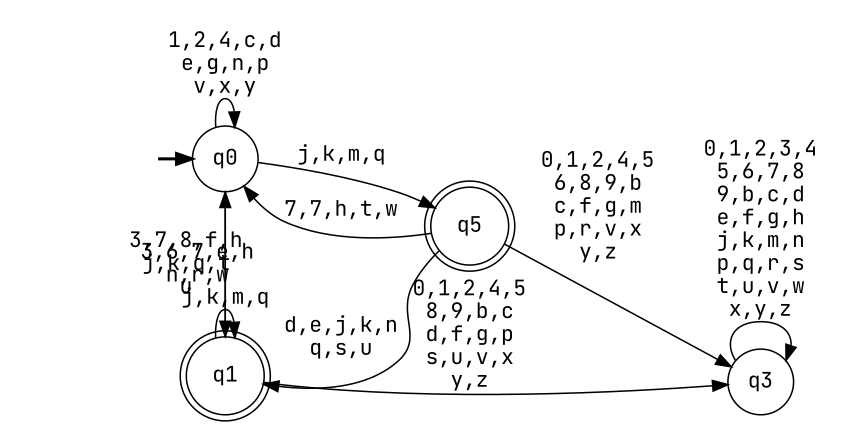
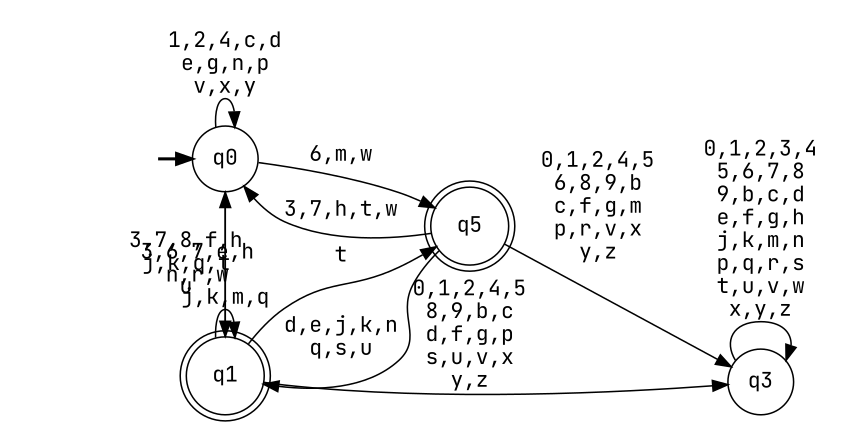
  digraph {
    fontname="JetBrains Mono"
    rankdir=LR
    node [fontname="JetBrains Mono" shape=circle style=filled color=black fillcolor=white]
    edge [fontname="JetBrains Mono"]
    __start0 [height=0 shape=none style=invis width=0 color="" fillcolor=""]
    n2 [label=q0]
    n3 [label=q1 shape=doublecircle style="rounded,filled"]
    n4 [label=q5 shape=doublecircle style="rounded,filled"]
    n5 [label=q3]
    subgraph cluster_1 {
      nodesep=0.15
      ranksep=0.15
      style=invis
      __start0
      n2
    }
    __start0 -> n2 [penwidth=2]
    n2 -> n2 [label="1,2,4,c,d\ne,g,n,p\nv,x,y"]
    n2 -> n3 [label="3,7,8,f,h\nj,k,q,t\nu"]
-   n2 -> n4 [label="j,k,m,q"]
+   n2 -> n4 [label="6,m,w"]
    n3 -> n2 [label="3,6,7,e,h\nn,r,w"]
    n3 -> n3 [label="j,k,m,q"]
+   n3 -> n4 [label=t]
    n3 -> n5 [label="0,1,2,4,5\n8,9,b,c\nd,f,g,p\ns,u,v,x\ny,z"]
-   n4 -> n2 [label="7,7,h,t,w"]
+   n4 -> n2 [label="3,7,h,t,w"]
    n4 -> n3 [label="d,e,j,k,n\nq,s,u"]
    n4 -> n5 [label="0,1,2,4,5\n6,8,9,b\nc,f,g,m\np,r,v,x\ny,z"]
    n5 -> n5 [label="0,1,2,3,4\n5,6,7,8\n9,b,c,d\ne,f,g,h\nj,k,m,n\np,q,r,s\nt,u,v,w\nx,y,z"]
  }
